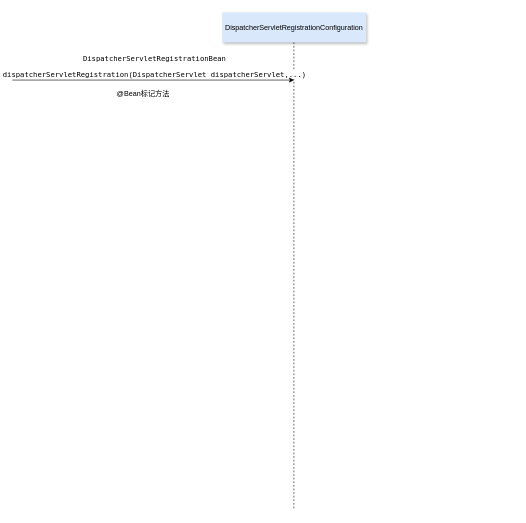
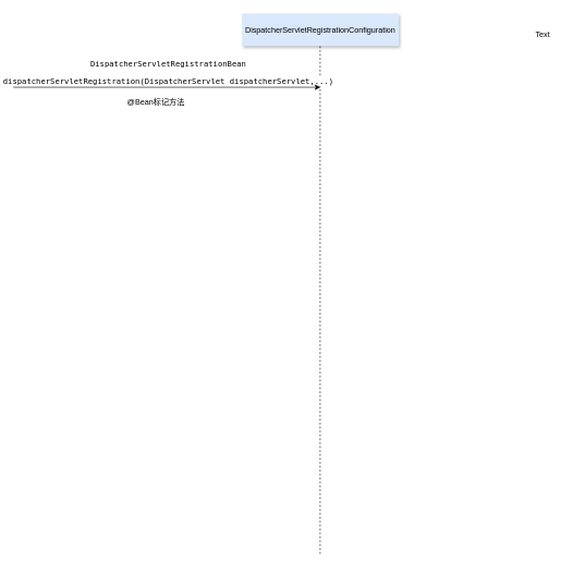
  <mxCell id="0" />
  <mxCell id="1" parent="0" />
  <mxCell id="2" value="DispatcherServletRegistrationConfiguration" style="shadow=1;fillColor=#dae8fc;strokeColor=none;" vertex="1" parent="1"><mxGeometry x="370" y="20" width="240" height="50" as="geometry" /></mxCell>
  <mxCell id="3" value="" style="edgeStyle=none;dashed=1;endArrow=none" edge="1" parent="1"><mxGeometry x="50" y="300" width="100" height="100" as="geometry"><mxPoint x="489.5" y="70" as="sourcePoint" /><mxPoint x="489.5" y="850" as="targetPoint" /></mxGeometry></mxCell>
  <mxCell id="4" value="&lt;pre style=&quot;background-color: rgb(19, 38, 35); color: rgb(168, 175, 190); font-family: &amp;quot;JetBrains Mono&amp;quot;, monospace; font-size: 11px;&quot;&gt;&lt;br&gt;&lt;/pre&gt;" style="edgeLabel;html=1;align=center;verticalAlign=middle;resizable=0;points=[];fontSize=11;" vertex="1" connectable="0" parent="3"><mxGeometry relative="1" as="geometry"><mxPoint x="-1" y="-330" as="offset" /></mxGeometry></mxCell>
  <mxCell id="5" value="&lt;pre style=&quot;font-family: &amp;quot;JetBrains Mono&amp;quot;, monospace;&quot;&gt;DispatcherServletRegistrationBean&lt;/pre&gt;&lt;pre style=&quot;font-family: &amp;quot;JetBrains Mono&amp;quot;, monospace;&quot;&gt;&lt;span style=&quot;background-color: rgb(255, 255, 255);&quot;&gt;dispatcherServletRegistration(DispatcherServlet dispatcherServlet,...)&lt;/span&gt;&lt;/pre&gt;" style="text;html=1;align=center;verticalAlign=middle;resizable=0;points=[];autosize=1;strokeColor=none;fillColor=none;" vertex="1" parent="1"><mxGeometry x="22" y="71" width="470" height="80" as="geometry" /></mxCell>
  <mxCell id="6" value="" style="edgeStyle=none;orthogonalLoop=1;jettySize=auto;html=1;rounded=0;" edge="1" parent="1"><mxGeometry width="100" relative="1" as="geometry"><mxPoint x="20" y="133" as="sourcePoint" /><mxPoint x="490" y="133" as="targetPoint" /><Array as="points" /></mxGeometry></mxCell>
  <mxCell id="7" value="@Bean标记方法" style="text;html=1;align=center;verticalAlign=middle;resizable=0;points=[];autosize=1;strokeColor=none;fillColor=none;" vertex="1" parent="1"><mxGeometry x="183" y="141" width="110" height="30" as="geometry" /></mxCell>
+ <mxCell id="8" value="Text" style="text;html=1;align=center;verticalAlign=middle;resizable=0;points=[];autosize=1;strokeColor=none;fillColor=none;" vertex="1" parent="1"><mxGeometry x="805" y="38" width="50" height="30" as="geometry" /></mxCell>
